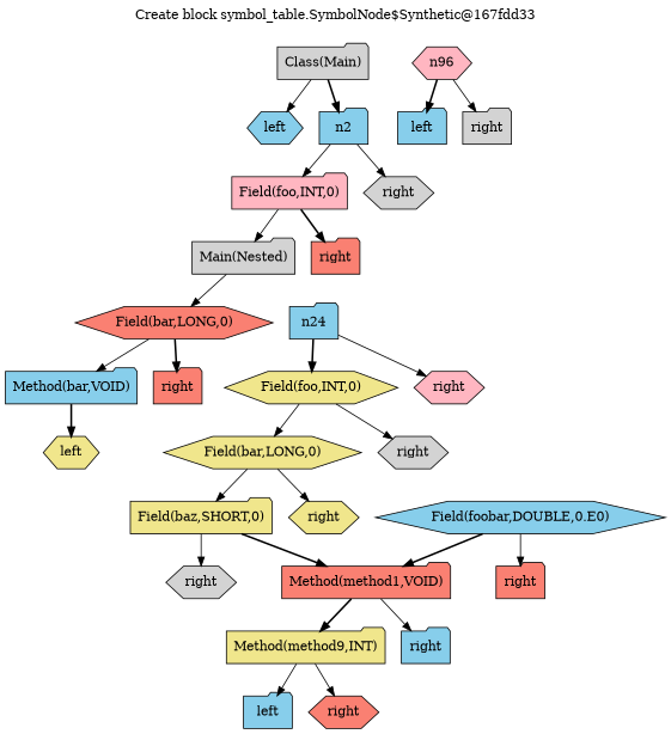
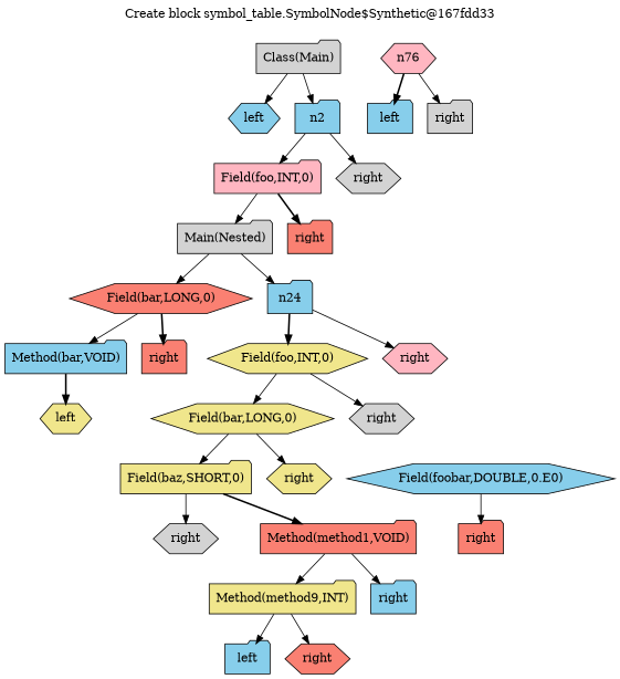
  digraph {
    label="Create block symbol_table.SymbolNode$Synthetic@167fdd33"
    labelloc=t
    node [fillcolor=skyblue shape=folder style=filled]
    edge [style=solid]
    n0 [fillcolor=lightgrey label="Class(Main)"]
    n1 [label=left shape=hexagon]
    n2
    n5 [fillcolor=lightpink label="Field(foo,INT,0)"]
    n6 [fillcolor=lightgrey label=right shape=hexagon]
    n11 [fillcolor=lightgrey label="Main(Nested)"]
    n12 [fillcolor=salmon label=right]
    n23 [fillcolor=salmon label="Field(bar,LONG,0)" shape=hexagon]
    n24
    n47 [label="Method(bar,VOID)"]
    n48 [fillcolor=salmon label=right]
    n49 [fillcolor=khaki label="Field(foo,INT,0)" shape=hexagon]
    n50 [fillcolor=lightpink label=right shape=hexagon]
    n95 [fillcolor=khaki label=left shape=hexagon]
    n99 [fillcolor=khaki label="Field(bar,LONG,0)" shape=hexagon]
    n100 [fillcolor=lightgrey label=right shape=hexagon]
-   n96 [fillcolor=lightpink shape=hexagon]
+   n96 [fillcolor=lightpink shape=hexagon label=n76]
    n193 [label=left]
    n194 [fillcolor=lightgrey label=right]
    n199 [fillcolor=khaki label="Field(baz,SHORT,0)"]
    n200 [fillcolor=khaki label=right shape=hexagon]
    n400 [fillcolor=lightgrey label=right shape=hexagon]
    n799 [fillcolor=salmon label="Method(method1,VOID)"]
    n399 [label="Field(foobar,DOUBLE,0.E0)" shape=hexagon]
    n800 [fillcolor=salmon label=right]
    n1599 [fillcolor=khaki label="Method(method9,INT)"]
    n1600 [label=right]
    n3199 [label=left]
    n3200 [fillcolor=salmon label=right shape=hexagon]
    n0 -> n1
-   n0 -> n2 [style=bold]
+   n0 -> n2
    n2 -> n5
    n2 -> n6
    n5 -> n11
    n5 -> n12 [style=bold]
    n11 -> n23
+   n11 -> n24
    n23 -> n47
    n23 -> n48 [style=bold]
    n24 -> n49 [style=bold]
    n24 -> n50
    n47 -> n95 [style=bold]
    n49 -> n99
    n49 -> n100
    n99 -> n199
    n99 -> n200
    n96 -> n193 [style=bold]
    n96 -> n194
    n199 -> n400
    n199 -> n799 [style=bold]
-   n799 -> n1599 [style=bold]
+   n799 -> n1599
    n799 -> n1600
-   n399 -> n799 [style=bold]
    n399 -> n800
    n1599 -> n3199
    n1599 -> n3200
  }
